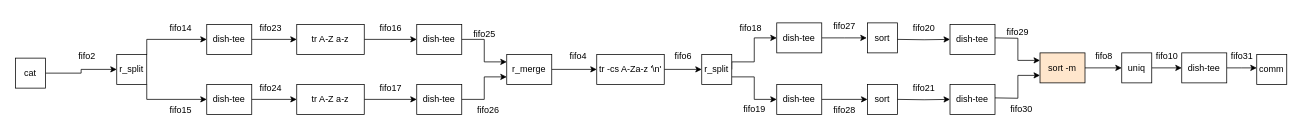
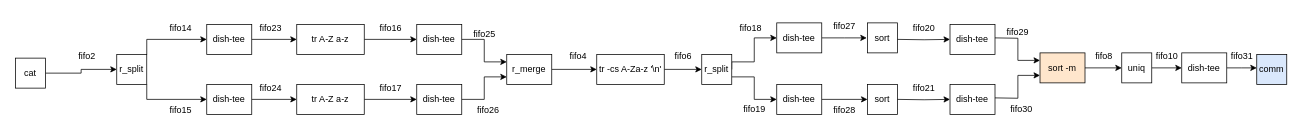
  <mxCell id="0" />
  <mxCell id="1" parent="0" />
  <mxCell id="2" style="edgeStyle=orthogonalEdgeStyle;rounded=0;orthogonalLoop=1;jettySize=auto;html=1;exitX=1;exitY=0.5;exitDx=0;exitDy=0;entryX=0;entryY=0.5;entryDx=0;entryDy=0;" edge="1" parent="1" source="3" target="12"><mxGeometry relative="1" as="geometry" /></mxCell>
  <mxCell id="3" value="cat" style="whiteSpace=wrap;html=1;" vertex="1" parent="1"><mxGeometry x="20" y="77" width="40" height="40" as="geometry" /></mxCell>
  <mxCell id="4" style="edgeStyle=orthogonalEdgeStyle;rounded=0;orthogonalLoop=1;jettySize=auto;html=1;exitX=1;exitY=0.5;exitDx=0;exitDy=0;entryX=0;entryY=0.5;entryDx=0;entryDy=0;" edge="1" parent="1" source="5" target="35"><mxGeometry relative="1" as="geometry" /></mxCell>
  <mxCell id="5" value="tr -cs A-Za-z '\n'" style="whiteSpace=wrap;html=1;" vertex="1" parent="1"><mxGeometry x="795" y="72" width="90" height="40" as="geometry" /></mxCell>
  <mxCell id="6" style="edgeStyle=orthogonalEdgeStyle;rounded=0;orthogonalLoop=1;jettySize=auto;html=1;exitX=1;exitY=0.5;exitDx=0;exitDy=0;entryX=0;entryY=0.5;entryDx=0;entryDy=0;" edge="1" parent="1" source="7" target="23"><mxGeometry relative="1" as="geometry" /></mxCell>
  <mxCell id="7" value="tr A-Z a-z" style="whiteSpace=wrap;html=1;" vertex="1" parent="1"><mxGeometry x="395" y="32" width="90" height="40" as="geometry" /></mxCell>
  <mxCell id="8" style="edgeStyle=orthogonalEdgeStyle;rounded=0;orthogonalLoop=1;jettySize=auto;html=1;exitX=1;exitY=0.5;exitDx=0;exitDy=0;entryX=0;entryY=0.5;entryDx=0;entryDy=0;" edge="1" parent="1" source="9" target="25"><mxGeometry relative="1" as="geometry" /></mxCell>
  <mxCell id="9" value="tr A-Z a-z" style="whiteSpace=wrap;html=1;" vertex="1" parent="1"><mxGeometry x="395" y="112" width="90" height="40" as="geometry" /></mxCell>
  <mxCell id="10" style="edgeStyle=orthogonalEdgeStyle;rounded=0;orthogonalLoop=1;jettySize=auto;html=1;exitX=1;exitY=0;exitDx=0;exitDy=0;entryX=0;entryY=0.5;entryDx=0;entryDy=0;" edge="1" parent="1" source="12" target="15"><mxGeometry relative="1" as="geometry" /></mxCell>
  <mxCell id="11" style="edgeStyle=orthogonalEdgeStyle;rounded=0;orthogonalLoop=1;jettySize=auto;html=1;exitX=1;exitY=1;exitDx=0;exitDy=0;entryX=0;entryY=0.5;entryDx=0;entryDy=0;" edge="1" parent="1" source="12" target="17"><mxGeometry relative="1" as="geometry" /></mxCell>
  <mxCell id="12" value="r_split" style="whiteSpace=wrap;html=1;" vertex="1" parent="1"><mxGeometry x="155" y="72" width="40" height="40" as="geometry" /></mxCell>
  <mxCell id="13" value="fifo2" style="text;html=1;align=center;verticalAlign=middle;resizable=0;points=[];autosize=1;strokeColor=none;fillColor=none;" vertex="1" parent="1"><mxGeometry x="90" y="60" width="50" height="30" as="geometry" /></mxCell>
  <mxCell id="14" style="edgeStyle=orthogonalEdgeStyle;rounded=0;orthogonalLoop=1;jettySize=auto;html=1;exitX=1;exitY=0.5;exitDx=0;exitDy=0;entryX=0;entryY=0.5;entryDx=0;entryDy=0;" edge="1" parent="1" source="15" target="7"><mxGeometry relative="1" as="geometry" /></mxCell>
  <mxCell id="15" value="dish-tee" style="whiteSpace=wrap;html=1;" vertex="1" parent="1"><mxGeometry x="275" y="32" width="60" height="40" as="geometry" /></mxCell>
  <mxCell id="16" style="edgeStyle=orthogonalEdgeStyle;rounded=0;orthogonalLoop=1;jettySize=auto;html=1;exitX=1;exitY=0.5;exitDx=0;exitDy=0;entryX=0;entryY=0.5;entryDx=0;entryDy=0;" edge="1" parent="1" source="17" target="9"><mxGeometry relative="1" as="geometry" /></mxCell>
  <mxCell id="17" value="dish-tee" style="whiteSpace=wrap;html=1;" vertex="1" parent="1"><mxGeometry x="275" y="112" width="60" height="40" as="geometry" /></mxCell>
  <mxCell id="18" value="fifo14" style="text;html=1;align=center;verticalAlign=middle;resizable=0;points=[];autosize=1;strokeColor=none;fillColor=none;" vertex="1" parent="1"><mxGeometry x="215" y="22" width="50" height="30" as="geometry" /></mxCell>
  <mxCell id="19" value="fifo15" style="text;html=1;align=center;verticalAlign=middle;resizable=0;points=[];autosize=1;strokeColor=none;fillColor=none;" vertex="1" parent="1"><mxGeometry x="215" y="132" width="50" height="30" as="geometry" /></mxCell>
  <mxCell id="20" value="fifo23" style="text;html=1;align=center;verticalAlign=middle;resizable=0;points=[];autosize=1;strokeColor=none;fillColor=none;" vertex="1" parent="1"><mxGeometry x="335" y="22" width="50" height="30" as="geometry" /></mxCell>
  <mxCell id="21" value="fifo24" style="text;html=1;align=center;verticalAlign=middle;resizable=0;points=[];autosize=1;strokeColor=none;fillColor=none;" vertex="1" parent="1"><mxGeometry x="335" y="102" width="50" height="30" as="geometry" /></mxCell>
  <mxCell id="22" style="edgeStyle=orthogonalEdgeStyle;rounded=0;orthogonalLoop=1;jettySize=auto;html=1;exitX=1;exitY=0.5;exitDx=0;exitDy=0;entryX=0;entryY=0.25;entryDx=0;entryDy=0;" edge="1" parent="1" source="23" target="29"><mxGeometry relative="1" as="geometry" /></mxCell>
  <mxCell id="23" value="dish-tee" style="whiteSpace=wrap;html=1;" vertex="1" parent="1"><mxGeometry x="555" y="32" width="60" height="40" as="geometry" /></mxCell>
  <mxCell id="24" style="edgeStyle=orthogonalEdgeStyle;rounded=0;orthogonalLoop=1;jettySize=auto;html=1;exitX=1;exitY=0.5;exitDx=0;exitDy=0;entryX=0;entryY=0.75;entryDx=0;entryDy=0;" edge="1" parent="1" source="25" target="29"><mxGeometry relative="1" as="geometry" /></mxCell>
  <mxCell id="25" value="dish-tee" style="whiteSpace=wrap;html=1;" vertex="1" parent="1"><mxGeometry x="555" y="112" width="60" height="40" as="geometry" /></mxCell>
  <mxCell id="26" value="fifo16" style="text;html=1;align=center;verticalAlign=middle;resizable=0;points=[];autosize=1;strokeColor=none;fillColor=none;" vertex="1" parent="1"><mxGeometry x="495" y="22" width="50" height="30" as="geometry" /></mxCell>
  <mxCell id="27" value="fifo17" style="text;html=1;align=center;verticalAlign=middle;resizable=0;points=[];autosize=1;strokeColor=none;fillColor=none;" vertex="1" parent="1"><mxGeometry x="495" y="102" width="50" height="30" as="geometry" /></mxCell>
  <mxCell id="28" style="edgeStyle=orthogonalEdgeStyle;rounded=0;orthogonalLoop=1;jettySize=auto;html=1;exitX=1;exitY=0.5;exitDx=0;exitDy=0;entryX=0;entryY=0.5;entryDx=0;entryDy=0;" edge="1" parent="1" source="29" target="5"><mxGeometry relative="1" as="geometry" /></mxCell>
  <mxCell id="29" value="r_merge" style="whiteSpace=wrap;html=1;" vertex="1" parent="1"><mxGeometry x="675" y="72" width="60" height="40" as="geometry" /></mxCell>
  <mxCell id="30" value="fifo25" style="text;html=1;align=center;verticalAlign=middle;resizable=0;points=[];autosize=1;strokeColor=none;fillColor=none;" vertex="1" parent="1"><mxGeometry x="620" y="30" width="50" height="30" as="geometry" /></mxCell>
  <mxCell id="31" value="fifo26" style="text;html=1;align=center;verticalAlign=middle;resizable=0;points=[];autosize=1;strokeColor=none;fillColor=none;" vertex="1" parent="1"><mxGeometry x="625" y="132" width="50" height="30" as="geometry" /></mxCell>
  <mxCell id="32" value="fifo4" style="text;html=1;align=center;verticalAlign=middle;resizable=0;points=[];autosize=1;strokeColor=none;fillColor=none;" vertex="1" parent="1"><mxGeometry x="745" y="60" width="50" height="30" as="geometry" /></mxCell>
  <mxCell id="33" style="edgeStyle=orthogonalEdgeStyle;rounded=0;orthogonalLoop=1;jettySize=auto;html=1;exitX=1;exitY=0.5;exitDx=0;exitDy=0;entryX=0;entryY=0.5;entryDx=0;entryDy=0;" edge="1" parent="1" source="35" target="38"><mxGeometry relative="1" as="geometry"><Array as="points"><mxPoint x="975" y="82" /><mxPoint x="1005" y="82" /><mxPoint x="1005" y="50" /></Array></mxGeometry></mxCell>
  <mxCell id="34" style="edgeStyle=orthogonalEdgeStyle;rounded=0;orthogonalLoop=1;jettySize=auto;html=1;exitX=1;exitY=0.75;exitDx=0;exitDy=0;entryX=0;entryY=0.5;entryDx=0;entryDy=0;" edge="1" parent="1" source="35" target="40"><mxGeometry relative="1" as="geometry" /></mxCell>
  <mxCell id="35" value="r_split" style="whiteSpace=wrap;html=1;" vertex="1" parent="1"><mxGeometry x="935" y="72" width="40" height="40" as="geometry" /></mxCell>
  <mxCell id="36" value="fifo6" style="text;html=1;align=center;verticalAlign=middle;resizable=0;points=[];autosize=1;strokeColor=none;fillColor=none;" vertex="1" parent="1"><mxGeometry x="885" y="60" width="50" height="30" as="geometry" /></mxCell>
  <mxCell id="37" style="edgeStyle=orthogonalEdgeStyle;rounded=0;orthogonalLoop=1;jettySize=auto;html=1;" edge="1" parent="1" source="38"><mxGeometry relative="1" as="geometry"><mxPoint x="1155" y="50" as="targetPoint" /></mxGeometry></mxCell>
  <mxCell id="38" value="dish-tee" style="whiteSpace=wrap;html=1;" vertex="1" parent="1"><mxGeometry x="1035" y="30" width="60" height="40" as="geometry" /></mxCell>
  <mxCell id="39" style="edgeStyle=orthogonalEdgeStyle;rounded=0;orthogonalLoop=1;jettySize=auto;html=1;exitX=1;exitY=0.5;exitDx=0;exitDy=0;entryX=0;entryY=0.5;entryDx=0;entryDy=0;" edge="1" parent="1" source="40" target="44"><mxGeometry relative="1" as="geometry"><Array as="points"><mxPoint x="1156" y="132" /></Array></mxGeometry></mxCell>
  <mxCell id="40" value="dish-tee" style="whiteSpace=wrap;html=1;" vertex="1" parent="1"><mxGeometry x="1035" y="112" width="60" height="40" as="geometry" /></mxCell>
  <mxCell id="41" value="fifo18" style="text;html=1;align=center;verticalAlign=middle;resizable=0;points=[];autosize=1;strokeColor=none;fillColor=none;" vertex="1" parent="1"><mxGeometry x="975" y="22" width="50" height="30" as="geometry" /></mxCell>
  <mxCell id="42" value="fifo19" style="text;html=1;align=center;verticalAlign=middle;resizable=0;points=[];autosize=1;strokeColor=none;fillColor=none;" vertex="1" parent="1"><mxGeometry x="980" y="130" width="50" height="30" as="geometry" /></mxCell>
  <mxCell id="43" value="sort" style="whiteSpace=wrap;html=1;" vertex="1" parent="1"><mxGeometry x="1156" y="30" width="40" height="40" as="geometry" /></mxCell>
  <mxCell id="44" value="sort" style="whiteSpace=wrap;html=1;" vertex="1" parent="1"><mxGeometry x="1156" y="112" width="40" height="40" as="geometry" /></mxCell>
  <mxCell id="45" value="fifo27" style="text;html=1;align=center;verticalAlign=middle;resizable=0;points=[];autosize=1;strokeColor=none;fillColor=none;" vertex="1" parent="1"><mxGeometry x="1100" y="20" width="50" height="30" as="geometry" /></mxCell>
  <mxCell id="46" value="fifo28" style="text;html=1;align=center;verticalAlign=middle;resizable=0;points=[];autosize=1;strokeColor=none;fillColor=none;" vertex="1" parent="1"><mxGeometry x="1100" y="132" width="50" height="30" as="geometry" /></mxCell>
  <mxCell id="47" style="edgeStyle=orthogonalEdgeStyle;rounded=0;orthogonalLoop=1;jettySize=auto;html=1;exitX=1;exitY=0.5;exitDx=0;exitDy=0;entryX=0;entryY=0.5;entryDx=0;entryDy=0;" edge="1" parent="1" target="49"><mxGeometry relative="1" as="geometry"><mxPoint x="1196" y="52" as="sourcePoint" /></mxGeometry></mxCell>
  <mxCell id="48" style="edgeStyle=orthogonalEdgeStyle;rounded=0;orthogonalLoop=1;jettySize=auto;html=1;exitX=1;exitY=0.5;exitDx=0;exitDy=0;entryX=0;entryY=0.5;entryDx=0;entryDy=0;" edge="1" parent="1" target="50"><mxGeometry relative="1" as="geometry"><mxPoint x="1196" y="132" as="sourcePoint" /></mxGeometry></mxCell>
  <mxCell id="49" value="dish-tee" style="whiteSpace=wrap;html=1;" vertex="1" parent="1"><mxGeometry x="1266" y="32" width="60" height="40" as="geometry" /></mxCell>
  <mxCell id="50" value="dish-tee" style="whiteSpace=wrap;html=1;" vertex="1" parent="1"><mxGeometry x="1266" y="112" width="60" height="40" as="geometry" /></mxCell>
  <mxCell id="51" value="fifo20" style="text;html=1;align=center;verticalAlign=middle;resizable=0;points=[];autosize=1;strokeColor=none;fillColor=none;" vertex="1" parent="1"><mxGeometry x="1206" y="22" width="50" height="30" as="geometry" /></mxCell>
  <mxCell id="52" value="fifo21" style="text;html=1;align=center;verticalAlign=middle;resizable=0;points=[];autosize=1;strokeColor=none;fillColor=none;" vertex="1" parent="1"><mxGeometry x="1206" y="102" width="50" height="30" as="geometry" /></mxCell>
  <mxCell id="53" style="edgeStyle=orthogonalEdgeStyle;rounded=0;orthogonalLoop=1;jettySize=auto;html=1;exitX=1;exitY=0.5;exitDx=0;exitDy=0;entryX=0;entryY=0.25;entryDx=0;entryDy=0;" edge="1" parent="1" target="56"><mxGeometry relative="1" as="geometry"><mxPoint x="1326" y="50" as="sourcePoint" /></mxGeometry></mxCell>
  <mxCell id="54" style="edgeStyle=orthogonalEdgeStyle;rounded=0;orthogonalLoop=1;jettySize=auto;html=1;exitX=1;exitY=0.5;exitDx=0;exitDy=0;entryX=0;entryY=0.75;entryDx=0;entryDy=0;" edge="1" parent="1" target="56"><mxGeometry relative="1" as="geometry"><mxPoint x="1326" y="130" as="sourcePoint" /></mxGeometry></mxCell>
  <mxCell id="55" style="edgeStyle=orthogonalEdgeStyle;rounded=0;orthogonalLoop=1;jettySize=auto;html=1;exitX=1;exitY=0.5;exitDx=0;exitDy=0;entryX=0;entryY=0.5;entryDx=0;entryDy=0;" edge="1" parent="1" source="56" target="60"><mxGeometry relative="1" as="geometry" /></mxCell>
  <mxCell id="56" value="sort -m" style="whiteSpace=wrap;html=1;fillColor=#ffe6cc;" vertex="1" parent="1"><mxGeometry x="1386" y="70" width="60" height="40" as="geometry" /></mxCell>
  <mxCell id="57" value="fifo29" style="text;html=1;align=center;verticalAlign=middle;resizable=0;points=[];autosize=1;strokeColor=none;fillColor=none;" vertex="1" parent="1"><mxGeometry x="1331" y="28" width="50" height="30" as="geometry" /></mxCell>
  <mxCell id="58" value="fifo30" style="text;html=1;align=center;verticalAlign=middle;resizable=0;points=[];autosize=1;strokeColor=none;fillColor=none;" vertex="1" parent="1"><mxGeometry x="1336" y="130" width="50" height="30" as="geometry" /></mxCell>
  <mxCell id="59" style="edgeStyle=orthogonalEdgeStyle;rounded=0;orthogonalLoop=1;jettySize=auto;html=1;exitX=1;exitY=0.5;exitDx=0;exitDy=0;entryX=0;entryY=0.5;entryDx=0;entryDy=0;" edge="1" parent="1" source="60" target="63"><mxGeometry relative="1" as="geometry" /></mxCell>
  <mxCell id="60" value="uniq" style="whiteSpace=wrap;html=1;" vertex="1" parent="1"><mxGeometry x="1495" y="70" width="40" height="40" as="geometry" /></mxCell>
  <mxCell id="61" value="fifo8" style="text;html=1;align=center;verticalAlign=middle;resizable=0;points=[];autosize=1;strokeColor=none;fillColor=none;" vertex="1" parent="1"><mxGeometry x="1446" y="60" width="50" height="30" as="geometry" /></mxCell>
  <mxCell id="62" style="edgeStyle=orthogonalEdgeStyle;rounded=0;orthogonalLoop=1;jettySize=auto;html=1;exitX=1;exitY=0.5;exitDx=0;exitDy=0;" edge="1" parent="1" source="63"><mxGeometry relative="1" as="geometry"><mxPoint x="1675" y="90" as="targetPoint" /></mxGeometry></mxCell>
  <mxCell id="63" value="dish-tee" style="whiteSpace=wrap;html=1;" vertex="1" parent="1"><mxGeometry x="1575" y="70" width="60" height="40" as="geometry" /></mxCell>
  <mxCell id="64" value="fifo10" style="text;html=1;align=center;verticalAlign=middle;resizable=0;points=[];autosize=1;strokeColor=none;fillColor=none;" vertex="1" parent="1"><mxGeometry x="1530" y="60" width="50" height="30" as="geometry" /></mxCell>
  <mxCell id="65" value="fifo31" style="text;html=1;align=center;verticalAlign=middle;resizable=0;points=[];autosize=1;strokeColor=none;fillColor=none;" vertex="1" parent="1"><mxGeometry x="1630" y="60" width="50" height="30" as="geometry" /></mxCell>
- <mxCell id="66" value="comm" style="whiteSpace=wrap;html=1;" vertex="1" parent="1"><mxGeometry x="1675" y="72" width="40" height="40" as="geometry" /></mxCell>
+ <mxCell id="66" value="comm" style="whiteSpace=wrap;html=1;fillColor=#dae8fc;" vertex="1" parent="1"><mxGeometry x="1675" y="72" width="40" height="40" as="geometry" /></mxCell>
